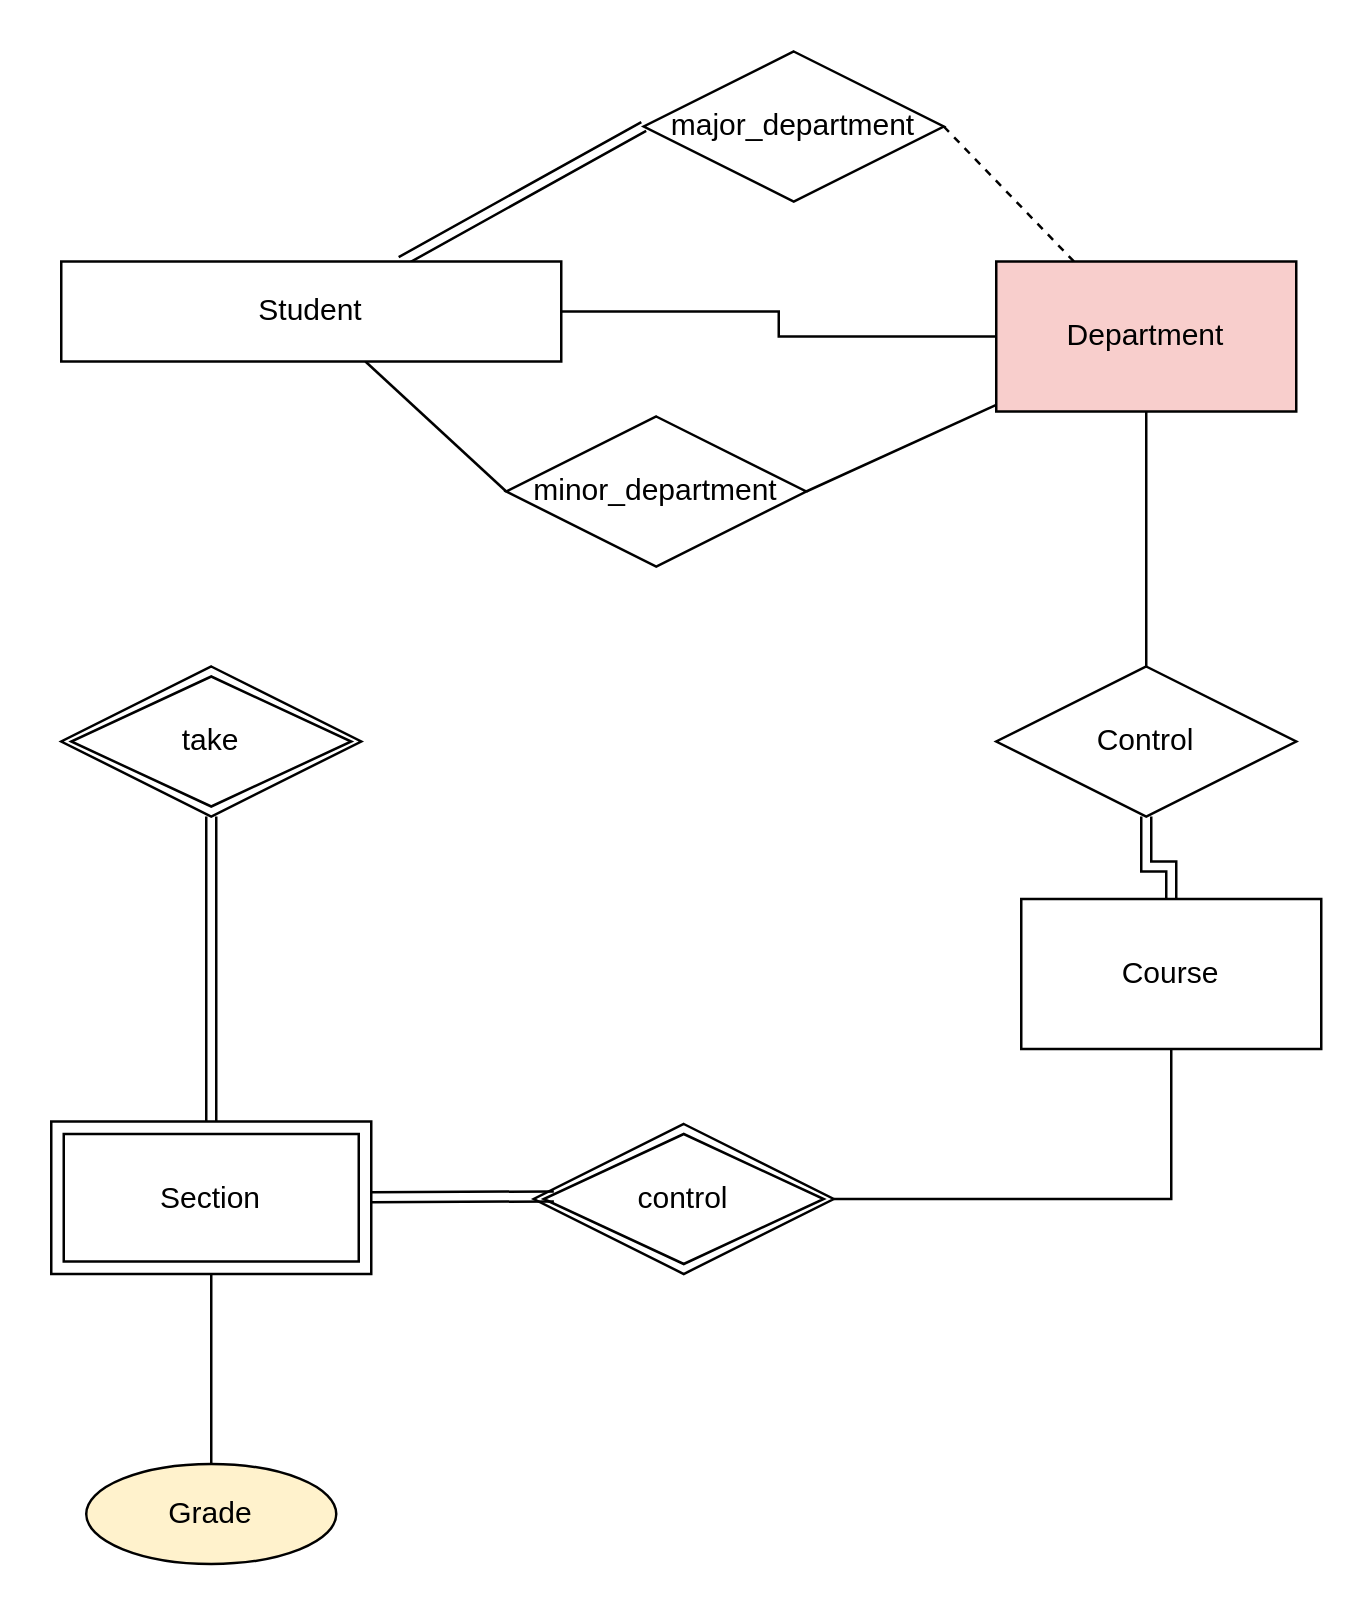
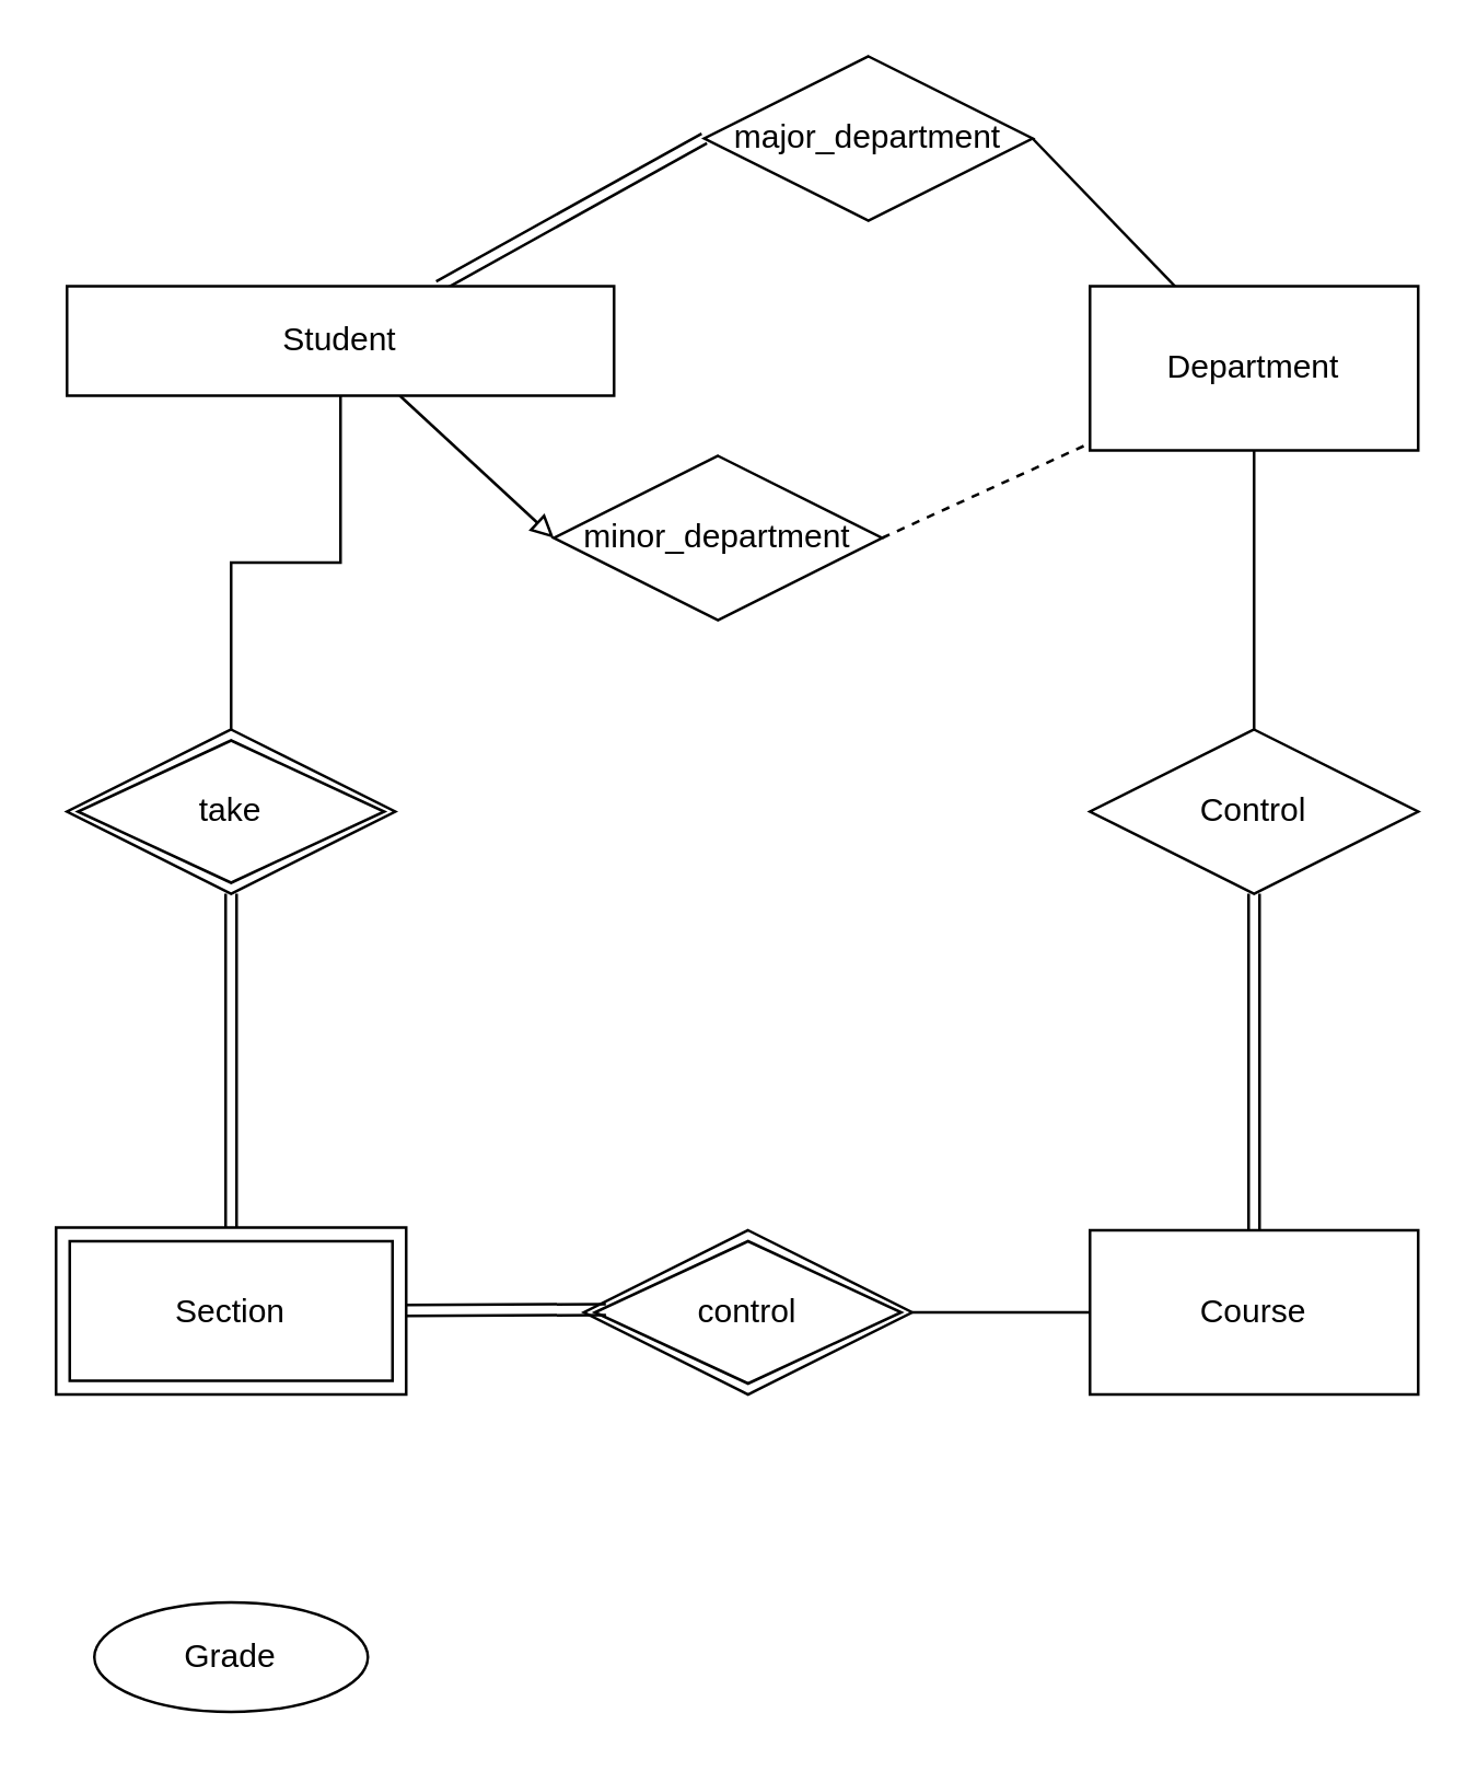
  <mxCell id="0" />
  <mxCell id="1" parent="0" />
  <mxCell id="2" style="rounded=0;orthogonalLoop=1;jettySize=auto;html=1;entryX=0;entryY=0.5;entryDx=0;entryDy=0;endArrow=none;endFill=0;shape=link;" edge="1" parent="1" source="5" target="9"><mxGeometry relative="1" as="geometry" /></mxCell>
- <mxCell id="3" style="rounded=0;orthogonalLoop=1;jettySize=auto;html=1;entryX=0;entryY=0.5;entryDx=0;entryDy=0;endArrow=none;endFill=0;" edge="1" parent="1" source="5" target="11"><mxGeometry relative="1" as="geometry" /></mxCell>
- <mxCell id="4" style="edgeStyle=orthogonalEdgeStyle;rounded=0;orthogonalLoop=1;jettySize=auto;html=1;endArrow=none;endFill=0;" edge="1" parent="1" source="5" target="7"><mxGeometry relative="1" as="geometry" /></mxCell>
+ <mxCell id="3" style="rounded=0;orthogonalLoop=1;jettySize=auto;html=1;entryX=0;entryY=0.5;entryDx=0;entryDy=0;endArrow=block;endFill=0;" edge="1" parent="1" source="5" target="11"><mxGeometry relative="1" as="geometry" /></mxCell>
+ <mxCell id="4" style="edgeStyle=orthogonalEdgeStyle;rounded=0;orthogonalLoop=1;jettySize=auto;html=1;endArrow=none;endFill=0;" edge="1" parent="1" source="5" target="15"><mxGeometry relative="1" as="geometry" /></mxCell>
  <mxCell id="5" value="Student" style="rounded=0;whiteSpace=wrap;html=1;" vertex="1" parent="1"><mxGeometry x="24" y="104" width="200" height="40" as="geometry" /></mxCell>
  <mxCell id="6" style="edgeStyle=orthogonalEdgeStyle;rounded=0;orthogonalLoop=1;jettySize=auto;html=1;endArrow=none;endFill=0;" edge="1" parent="1" source="7" target="18"><mxGeometry relative="1" as="geometry" /></mxCell>
- <mxCell id="7" value="Department" style="rounded=0;whiteSpace=wrap;html=1;fillColor=#f8cecc;" vertex="1" parent="1"><mxGeometry x="398" y="104" width="120" height="60" as="geometry" /></mxCell>
- <mxCell id="8" style="rounded=0;orthogonalLoop=1;jettySize=auto;html=1;endArrow=none;endFill=0;exitX=1;exitY=0.5;exitDx=0;exitDy=0;dashed=1;" edge="1" parent="1" source="9" target="7"><mxGeometry relative="1" as="geometry" /></mxCell>
+ <mxCell id="7" value="Department" style="rounded=0;whiteSpace=wrap;html=1;" vertex="1" parent="1"><mxGeometry x="398" y="104" width="120" height="60" as="geometry" /></mxCell>
+ <mxCell id="8" style="rounded=0;orthogonalLoop=1;jettySize=auto;html=1;endArrow=none;endFill=0;exitX=1;exitY=0.5;exitDx=0;exitDy=0;" edge="1" parent="1" source="9" target="7"><mxGeometry relative="1" as="geometry" /></mxCell>
  <mxCell id="9" value="major_department" style="shape=rhombus;perimeter=rhombusPerimeter;whiteSpace=wrap;html=1;align=center;" vertex="1" parent="1"><mxGeometry x="257" y="20" width="120" height="60" as="geometry" /></mxCell>
- <mxCell id="10" style="rounded=0;orthogonalLoop=1;jettySize=auto;html=1;endArrow=none;endFill=0;exitX=1;exitY=0.5;exitDx=0;exitDy=0;" edge="1" parent="1" source="11" target="7"><mxGeometry relative="1" as="geometry" /></mxCell>
+ <mxCell id="10" style="rounded=0;orthogonalLoop=1;jettySize=auto;html=1;endArrow=none;endFill=0;exitX=1;exitY=0.5;exitDx=0;exitDy=0;dashed=1;" edge="1" parent="1" source="11" target="7"><mxGeometry relative="1" as="geometry" /></mxCell>
  <mxCell id="11" value="minor_department" style="shape=rhombus;perimeter=rhombusPerimeter;whiteSpace=wrap;html=1;align=center;" vertex="1" parent="1"><mxGeometry x="202" y="166" width="120" height="60" as="geometry" /></mxCell>
- <mxCell id="12" style="edgeStyle=orthogonalEdgeStyle;rounded=0;orthogonalLoop=1;jettySize=auto;html=1;endArrow=none;endFill=0;" edge="1" parent="1" source="13" target="19"><mxGeometry relative="1" as="geometry" /></mxCell>
  <mxCell id="13" value="Section" style="shape=ext;margin=3;double=1;whiteSpace=wrap;html=1;align=center;" vertex="1" parent="1"><mxGeometry x="20" y="448" width="128" height="61" as="geometry" /></mxCell>
  <mxCell id="14" style="edgeStyle=orthogonalEdgeStyle;rounded=0;orthogonalLoop=1;jettySize=auto;html=1;endArrow=none;endFill=0;shape=link;" edge="1" parent="1" source="15" target="13"><mxGeometry relative="1" as="geometry" /></mxCell>
  <mxCell id="15" value="take" style="shape=rhombus;double=1;perimeter=rhombusPerimeter;whiteSpace=wrap;html=1;align=center;" vertex="1" parent="1"><mxGeometry x="24" y="266" width="120" height="60" as="geometry" /></mxCell>
- <mxCell id="16" value="Course" style="rounded=0;whiteSpace=wrap;html=1;" vertex="1" parent="1"><mxGeometry x="408" y="359" width="120" height="60" as="geometry" /></mxCell>
+ <mxCell id="16" value="Course" style="rounded=0;whiteSpace=wrap;html=1;" vertex="1" parent="1"><mxGeometry x="398" y="449" width="120" height="60" as="geometry" /></mxCell>
  <mxCell id="17" style="edgeStyle=orthogonalEdgeStyle;rounded=0;orthogonalLoop=1;jettySize=auto;html=1;endArrow=none;endFill=0;shape=link;" edge="1" parent="1" source="18" target="16"><mxGeometry relative="1" as="geometry" /></mxCell>
  <mxCell id="18" value="Control" style="shape=rhombus;perimeter=rhombusPerimeter;whiteSpace=wrap;html=1;align=center;" vertex="1" parent="1"><mxGeometry x="398" y="266" width="120" height="60" as="geometry" /></mxCell>
- <mxCell id="19" value="Grade" style="ellipse;whiteSpace=wrap;html=1;align=center;fillColor=#fff2cc;" vertex="1" parent="1"><mxGeometry x="34" y="585" width="100" height="40" as="geometry" /></mxCell>
+ <mxCell id="19" value="Grade" style="ellipse;whiteSpace=wrap;html=1;align=center;" vertex="1" parent="1"><mxGeometry x="34" y="585" width="100" height="40" as="geometry" /></mxCell>
  <mxCell id="20" style="edgeStyle=orthogonalEdgeStyle;rounded=0;orthogonalLoop=1;jettySize=auto;html=1;endArrow=none;endFill=0;" edge="1" parent="1" source="21" target="16"><mxGeometry relative="1" as="geometry" /></mxCell>
  <mxCell id="21" value="control" style="shape=rhombus;double=1;perimeter=rhombusPerimeter;whiteSpace=wrap;html=1;align=center;" vertex="1" parent="1"><mxGeometry x="213" y="449" width="120" height="60" as="geometry" /></mxCell>
  <mxCell id="22" style="rounded=0;orthogonalLoop=1;jettySize=auto;html=1;entryX=0.067;entryY=0.483;entryDx=0;entryDy=0;entryPerimeter=0;endArrow=none;endFill=0;shape=link;" edge="1" parent="1" source="13" target="21"><mxGeometry relative="1" as="geometry" /></mxCell>
